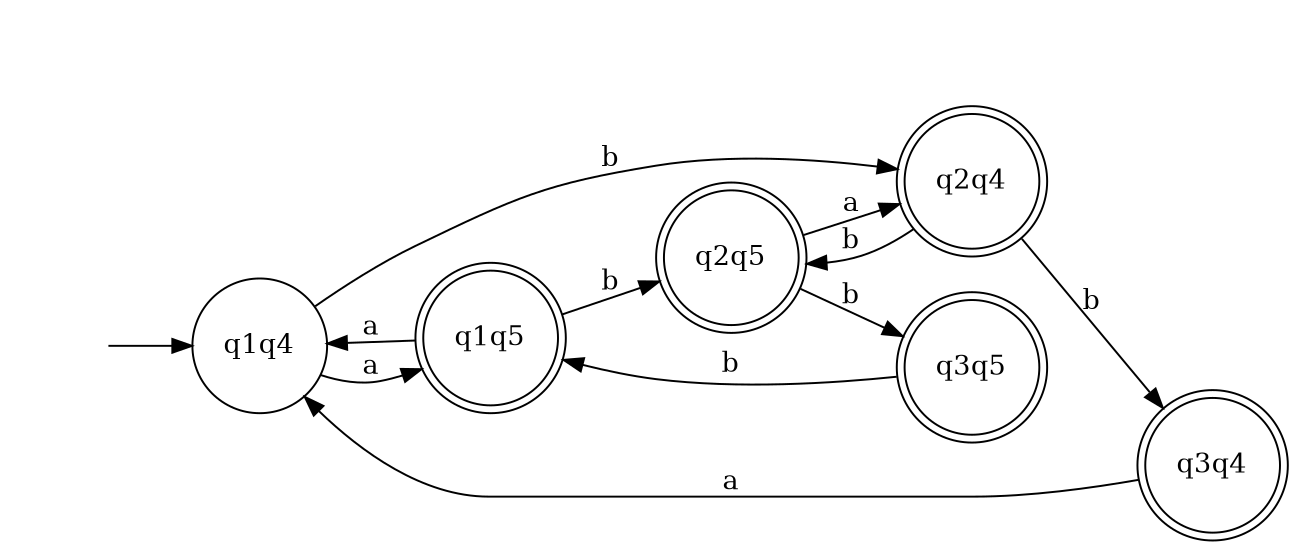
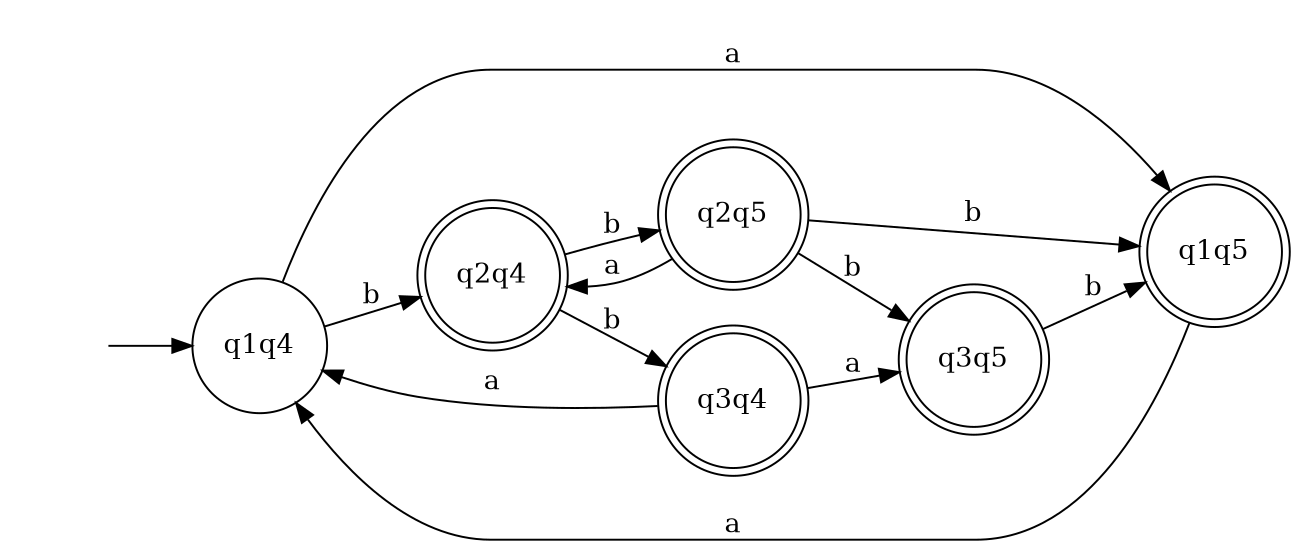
  digraph {
    rankdir=LR
    node [shape=doublecircle]
    q0 [shape=circle style=invis]
    q1q4 [shape=circle]
    q1q5
    q2q4
    q00 [shape=circle style=invis]
    q01 [shape=circle style=invis]
    q2q5
    q3q5
    q3q4
    q0 -> q1q4
    q1q4 -> q1q5 [label=a]
    q1q4 -> q2q4 [label=b]
    q1q5 -> q1q4 [label=a]
-   q1q5 -> q2q5 [label=b]
+   q2q5 -> q1q5 [label=b]
    q2q4 -> q2q5 [label=b]
    q2q4 -> q3q4 [label=b]
    q2q5 -> q2q4 [label=a]
    q2q5 -> q3q5 [label=b]
    q3q5 -> q1q5 [label=b]
    q3q4 -> q1q4 [label=a]
+   q3q4 -> q3q5 [label=a]
  }
